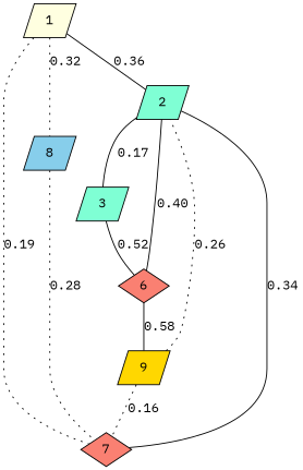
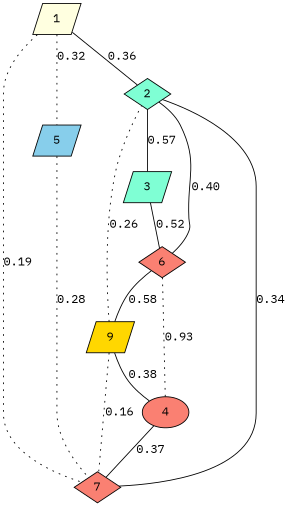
  graph {
    fontname="IBM Plex Mono"
    node [fillcolor=salmon fontname="IBM Plex Mono" shape=parallelogram style=filled]
    edge [fontname="IBM Plex Mono" style=solid]
+   4 [shape=ellipse]
    7 [shape=diamond]
-   5 [fillcolor=skyblue label=8]
+   5 [fillcolor=skyblue]
    n4 [fillcolor=gold label=9]
-   2 [fillcolor=aquamarine]
+   2 [fillcolor=aquamarine shape=diamond]
    3 [fillcolor=aquamarine]
    1 [fillcolor=lightyellow]
    6 [shape=diamond]
+   4 -- 7 [label=0.37]
    5 -- 7 [label=0.28 style=dotted]
+   n4 -- 4 [label=0.38]
    n4 -- 7 [label=0.16 style=dotted]
    n4 -- 2 [label=0.26 style=dotted]
    2 -- 7 [label=0.34]
-   2 -- 3 [label=0.17]
+   2 -- 3 [label=0.57]
    3 -- 6 [label=0.52]
    1 -- 7 [label=0.19 style=dotted]
    1 -- 5 [label=0.32 style=dotted]
    1 -- 2 [label=0.36]
+   6 -- 4 [label=0.93 style=dotted]
    6 -- n4 [label=0.58]
    6 -- 2 [label=0.40]
  }
